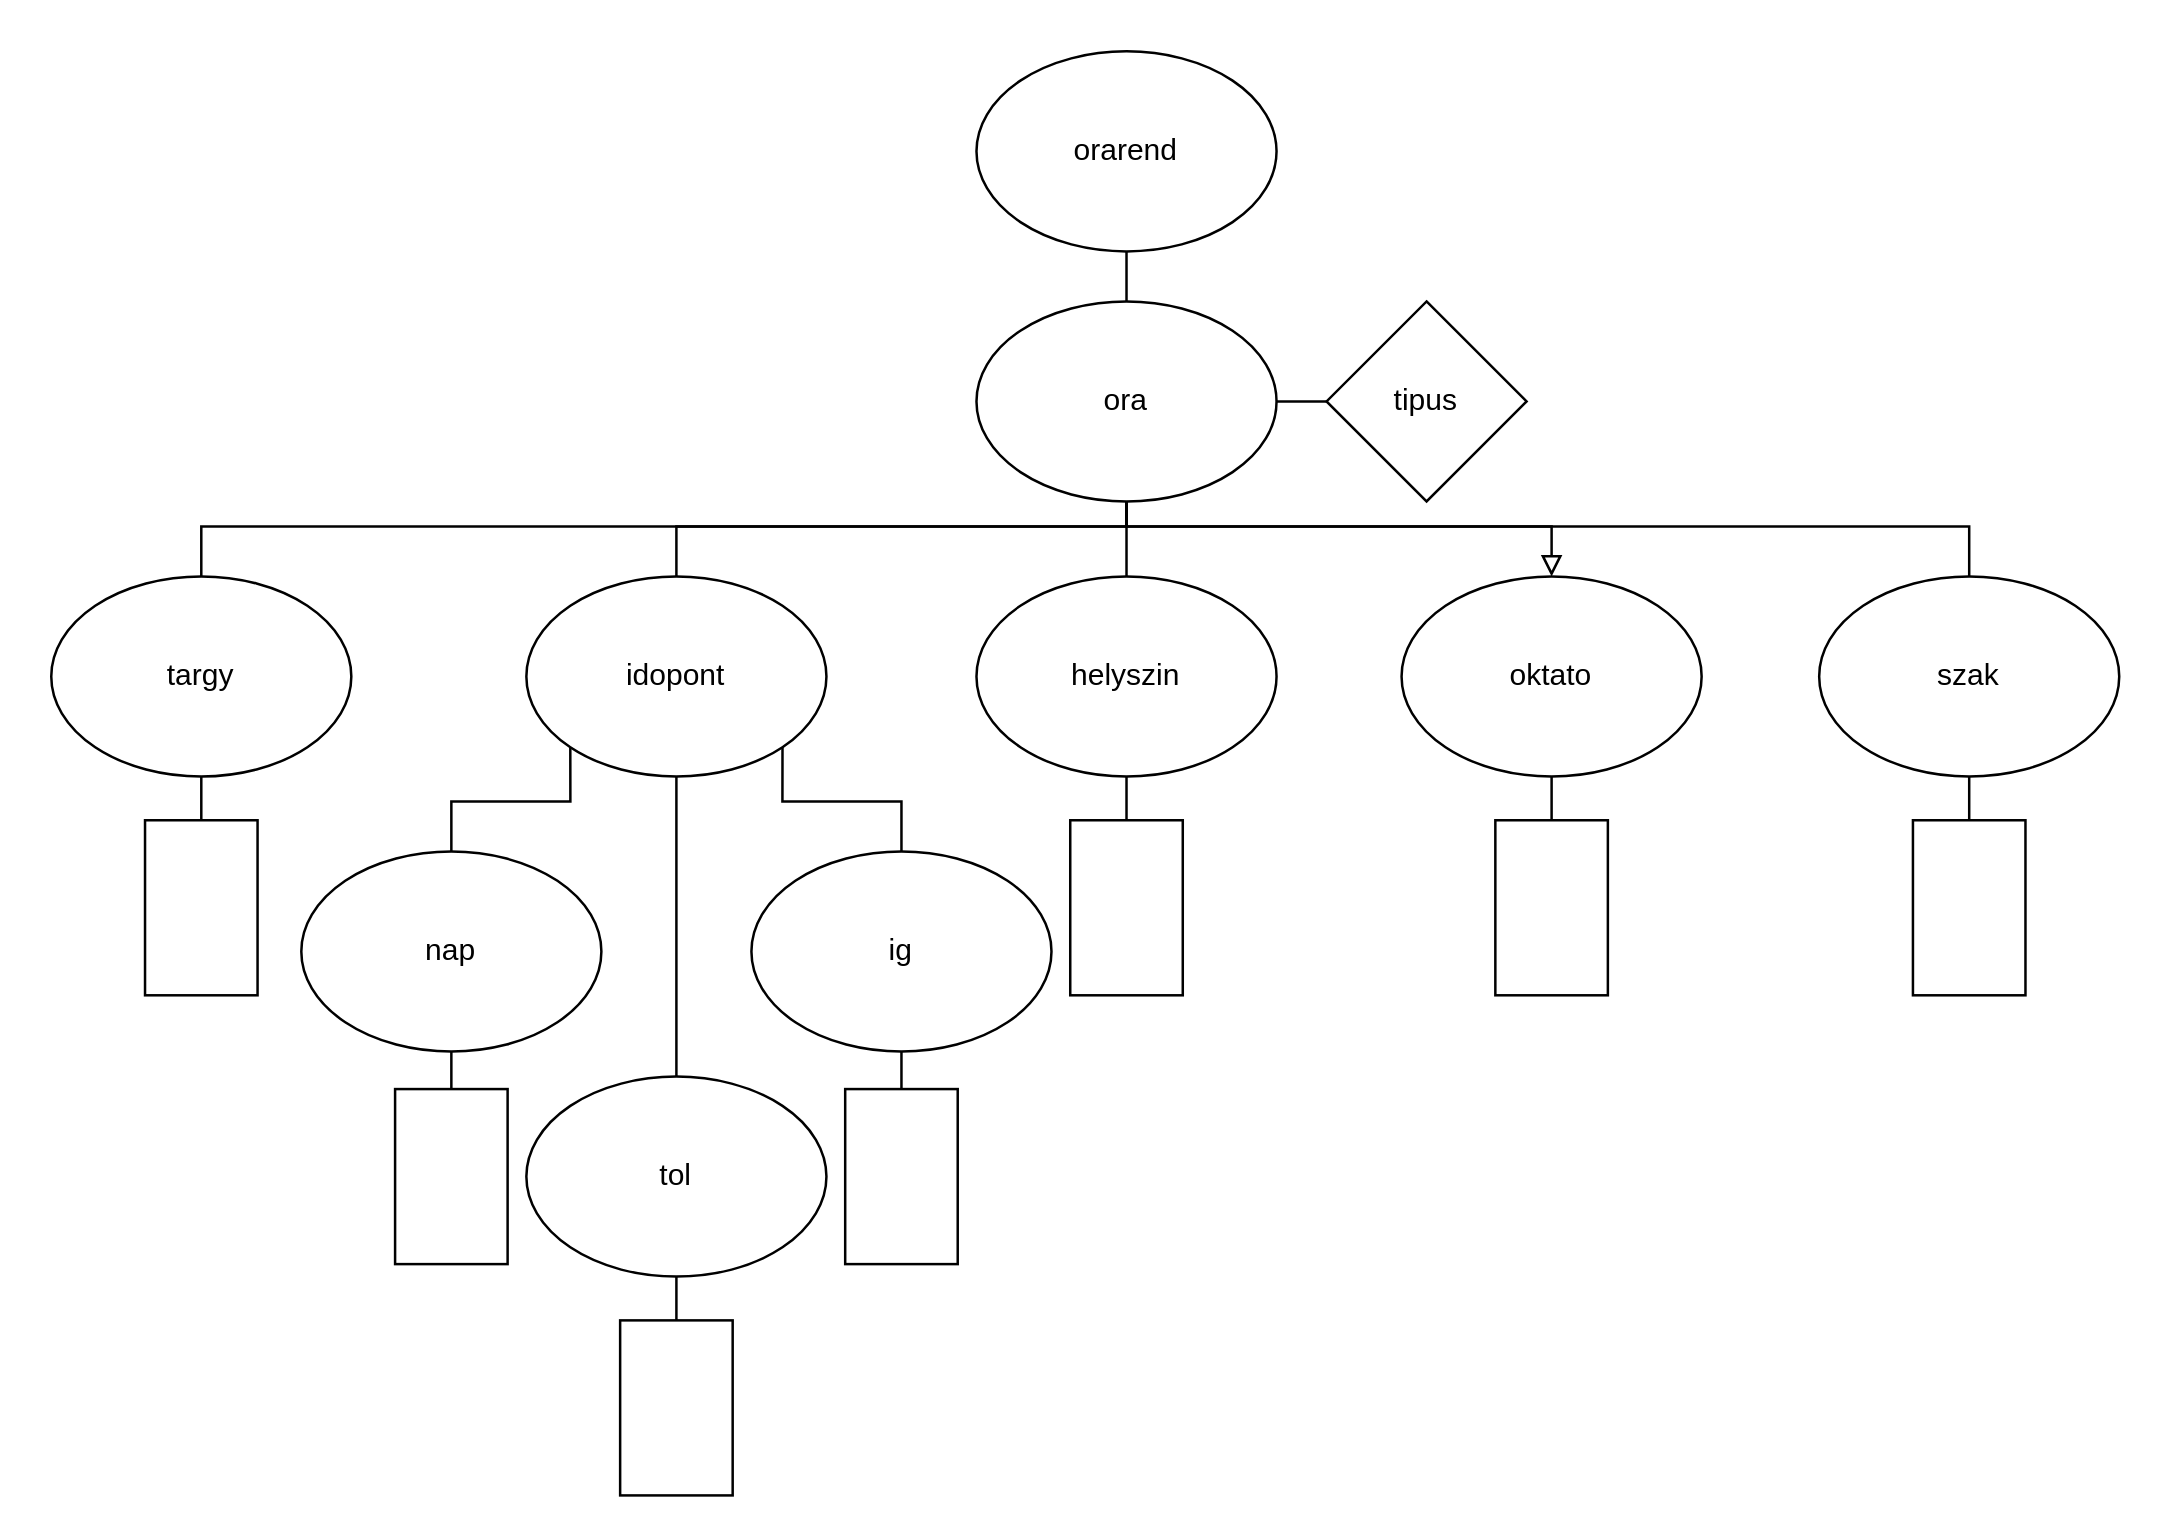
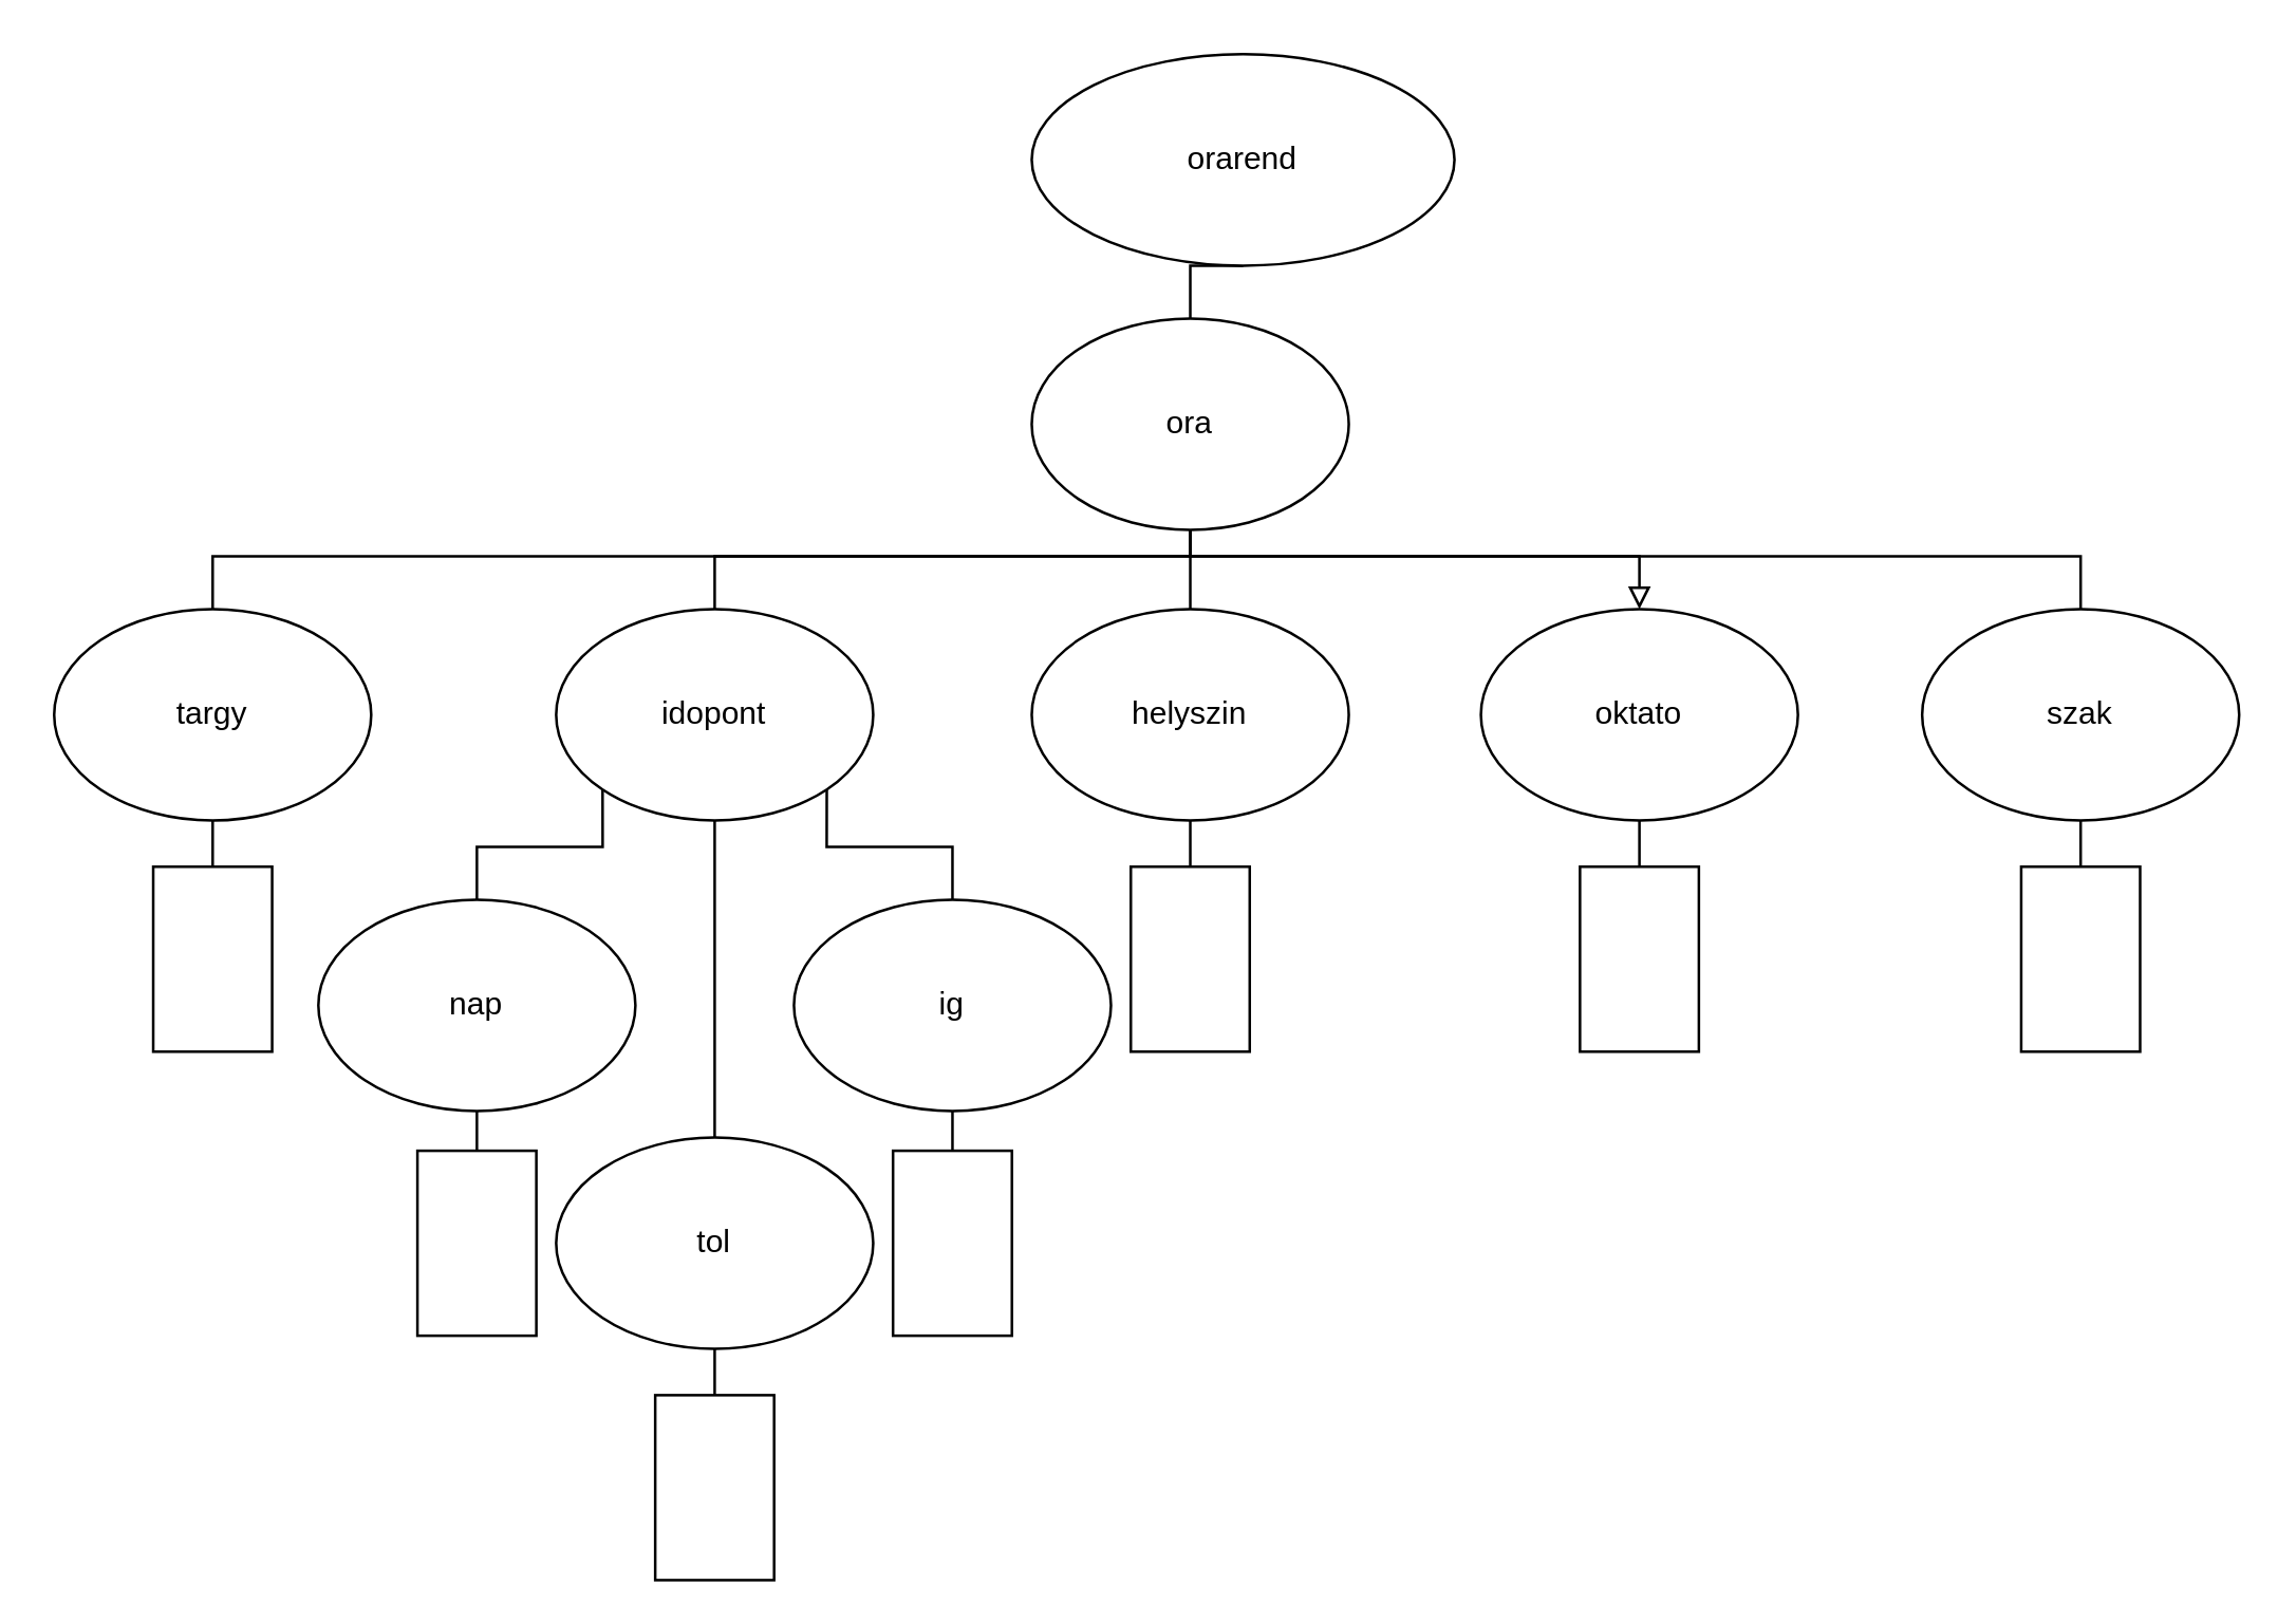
  <mxCell id="0" />
  <mxCell id="1" parent="0" />
  <mxCell id="2" style="rounded=0;orthogonalLoop=1;jettySize=auto;html=1;exitX=0.5;exitY=1;exitDx=0;exitDy=0;entryX=0.5;entryY=0;entryDx=0;entryDy=0;strokeColor=none;" edge="1" parent="1" source="4" target="11"><mxGeometry relative="1" as="geometry" /></mxCell>
  <mxCell id="3" style="edgeStyle=orthogonalEdgeStyle;rounded=0;orthogonalLoop=1;jettySize=auto;html=1;exitX=0.5;exitY=1;exitDx=0;exitDy=0;strokeWidth=1;endArrow=none;endFill=0;" edge="1" parent="1" source="4"><mxGeometry relative="1" as="geometry"><mxPoint x="450" y="120" as="targetPoint" /></mxGeometry></mxCell>
- <mxCell id="4" value="orarend" style="ellipse;whiteSpace=wrap;html=1;" vertex="1" parent="1"><mxGeometry x="390" y="20" width="120" height="80" as="geometry" /></mxCell>
- <mxCell id="5" style="edgeStyle=orthogonalEdgeStyle;rounded=0;orthogonalLoop=1;jettySize=auto;html=1;exitX=1;exitY=0.5;exitDx=0;exitDy=0;entryX=0;entryY=0.5;entryDx=0;entryDy=0;endArrow=none;endFill=0;" edge="1" parent="1" source="11" target="14"><mxGeometry relative="1" as="geometry" /></mxCell>
+ <mxCell id="4" value="orarend" style="ellipse;whiteSpace=wrap;html=1;" vertex="1" parent="1"><mxGeometry x="390" y="20" width="160" height="80" as="geometry" /></mxCell>
  <mxCell id="6" style="edgeStyle=orthogonalEdgeStyle;rounded=0;orthogonalLoop=1;jettySize=auto;html=1;exitX=0.5;exitY=1;exitDx=0;exitDy=0;entryX=0.5;entryY=0;entryDx=0;entryDy=0;endArrow=none;endFill=0;" edge="1" parent="1" source="11" target="13"><mxGeometry relative="1" as="geometry"><Array as="points"><mxPoint x="450" y="210" /><mxPoint x="80" y="210" /></Array></mxGeometry></mxCell>
  <mxCell id="7" style="edgeStyle=orthogonalEdgeStyle;rounded=0;orthogonalLoop=1;jettySize=auto;html=1;exitX=0.5;exitY=1;exitDx=0;exitDy=0;entryX=0.5;entryY=0;entryDx=0;entryDy=0;endArrow=none;endFill=0;" edge="1" parent="1" source="11" target="18"><mxGeometry relative="1" as="geometry"><Array as="points"><mxPoint x="450" y="210" /><mxPoint x="270" y="210" /></Array></mxGeometry></mxCell>
  <mxCell id="8" style="edgeStyle=orthogonalEdgeStyle;rounded=0;orthogonalLoop=1;jettySize=auto;html=1;exitX=0.5;exitY=1;exitDx=0;exitDy=0;entryX=0.5;entryY=0;entryDx=0;entryDy=0;endArrow=none;endFill=0;" edge="1" parent="1" source="11" target="20"><mxGeometry relative="1" as="geometry" /></mxCell>
  <mxCell id="9" style="edgeStyle=orthogonalEdgeStyle;rounded=0;orthogonalLoop=1;jettySize=auto;html=1;exitX=0.5;exitY=1;exitDx=0;exitDy=0;entryX=0.5;entryY=0;entryDx=0;entryDy=0;endArrow=block;endFill=0;" edge="1" parent="1" source="11" target="22"><mxGeometry relative="1" as="geometry"><Array as="points"><mxPoint x="450" y="210" /><mxPoint x="620" y="210" /></Array></mxGeometry></mxCell>
  <mxCell id="10" style="edgeStyle=orthogonalEdgeStyle;rounded=0;orthogonalLoop=1;jettySize=auto;html=1;exitX=0.5;exitY=1;exitDx=0;exitDy=0;entryX=0.5;entryY=0;entryDx=0;entryDy=0;endArrow=none;endFill=0;" edge="1" parent="1" source="11" target="24"><mxGeometry relative="1" as="geometry"><Array as="points"><mxPoint x="450" y="210" /><mxPoint x="787" y="210" /></Array></mxGeometry></mxCell>
  <mxCell id="11" value="ora" style="ellipse;whiteSpace=wrap;html=1;" vertex="1" parent="1"><mxGeometry x="390" y="120" width="120" height="80" as="geometry" /></mxCell>
  <mxCell id="12" style="edgeStyle=orthogonalEdgeStyle;rounded=0;orthogonalLoop=1;jettySize=auto;html=1;exitX=0.5;exitY=1;exitDx=0;exitDy=0;entryX=1;entryY=0.5;entryDx=0;entryDy=0;endArrow=none;endFill=0;" edge="1" parent="1" source="13" target="31"><mxGeometry relative="1" as="geometry" /></mxCell>
  <mxCell id="13" value="targy" style="ellipse;whiteSpace=wrap;html=1;" vertex="1" parent="1"><mxGeometry y="230" width="120" height="80" as="geometry" x="20" /></mxCell>
- <mxCell id="14" value="tipus" style="rhombus;whiteSpace=wrap;html=1;" vertex="1" parent="1"><mxGeometry x="530" y="120" width="80" height="80" as="geometry" /></mxCell>
  <mxCell id="15" style="edgeStyle=orthogonalEdgeStyle;rounded=0;orthogonalLoop=1;jettySize=auto;html=1;exitX=0;exitY=1;exitDx=0;exitDy=0;entryX=0.5;entryY=0;entryDx=0;entryDy=0;endArrow=none;endFill=0;" edge="1" parent="1" source="18" target="26"><mxGeometry relative="1" as="geometry"><Array as="points"><mxPoint x="228" y="320" /><mxPoint x="180" y="320" /></Array></mxGeometry></mxCell>
  <mxCell id="16" style="edgeStyle=orthogonalEdgeStyle;rounded=0;orthogonalLoop=1;jettySize=auto;html=1;exitX=0.5;exitY=1;exitDx=0;exitDy=0;entryX=0.5;entryY=0;entryDx=0;entryDy=0;endArrow=none;endFill=0;" edge="1" parent="1" source="18" target="28"><mxGeometry relative="1" as="geometry" /></mxCell>
  <mxCell id="17" style="edgeStyle=orthogonalEdgeStyle;rounded=0;orthogonalLoop=1;jettySize=auto;html=1;exitX=1;exitY=1;exitDx=0;exitDy=0;entryX=0.5;entryY=0;entryDx=0;entryDy=0;endArrow=none;endFill=0;" edge="1" parent="1" source="18" target="30"><mxGeometry relative="1" as="geometry"><Array as="points"><mxPoint x="312" y="320" /><mxPoint x="360" y="320" /></Array></mxGeometry></mxCell>
  <mxCell id="18" value="idopont" style="ellipse;whiteSpace=wrap;html=1;" vertex="1" parent="1"><mxGeometry x="210" y="230" width="120" height="80" as="geometry" /></mxCell>
  <mxCell id="19" style="edgeStyle=orthogonalEdgeStyle;rounded=0;orthogonalLoop=1;jettySize=auto;html=1;exitX=0.5;exitY=1;exitDx=0;exitDy=0;entryX=1;entryY=0.5;entryDx=0;entryDy=0;endArrow=none;endFill=0;" edge="1" parent="1" source="20" target="36"><mxGeometry relative="1" as="geometry" /></mxCell>
  <mxCell id="20" value="helyszin" style="ellipse;whiteSpace=wrap;html=1;" vertex="1" parent="1"><mxGeometry x="390" y="230" width="120" height="80" as="geometry" /></mxCell>
  <mxCell id="21" style="edgeStyle=orthogonalEdgeStyle;rounded=0;orthogonalLoop=1;jettySize=auto;html=1;exitX=0.5;exitY=1;exitDx=0;exitDy=0;endArrow=none;endFill=0;" edge="1" parent="1" source="22" target="37"><mxGeometry relative="1" as="geometry" /></mxCell>
  <mxCell id="22" value="oktato" style="ellipse;whiteSpace=wrap;html=1;" vertex="1" parent="1"><mxGeometry x="560" y="230" width="120" height="80" as="geometry" /></mxCell>
  <mxCell id="23" style="edgeStyle=orthogonalEdgeStyle;rounded=0;orthogonalLoop=1;jettySize=auto;html=1;exitX=0.5;exitY=1;exitDx=0;exitDy=0;entryX=1;entryY=0.5;entryDx=0;entryDy=0;endArrow=none;endFill=0;" edge="1" parent="1" source="24" target="38"><mxGeometry relative="1" as="geometry" /></mxCell>
  <mxCell id="24" value="szak" style="ellipse;whiteSpace=wrap;html=1;" vertex="1" parent="1"><mxGeometry x="727" y="230" width="120" height="80" as="geometry" /></mxCell>
  <mxCell id="25" style="edgeStyle=orthogonalEdgeStyle;rounded=0;orthogonalLoop=1;jettySize=auto;html=1;exitX=0.5;exitY=1;exitDx=0;exitDy=0;entryX=1;entryY=0.5;entryDx=0;entryDy=0;endArrow=none;endFill=0;" edge="1" parent="1" source="26" target="33"><mxGeometry relative="1" as="geometry" /></mxCell>
  <mxCell id="26" value="nap" style="ellipse;whiteSpace=wrap;html=1;" vertex="1" parent="1"><mxGeometry x="120" y="340" width="120" height="80" as="geometry" /></mxCell>
  <mxCell id="27" style="edgeStyle=orthogonalEdgeStyle;rounded=0;orthogonalLoop=1;jettySize=auto;html=1;exitX=0.5;exitY=1;exitDx=0;exitDy=0;entryX=1;entryY=0.5;entryDx=0;entryDy=0;endArrow=none;endFill=0;" edge="1" parent="1" source="28" target="34"><mxGeometry relative="1" as="geometry" /></mxCell>
  <mxCell id="28" value="tol" style="ellipse;whiteSpace=wrap;html=1;" vertex="1" parent="1"><mxGeometry x="210" y="430" width="120" height="80" as="geometry" /></mxCell>
  <mxCell id="29" style="edgeStyle=orthogonalEdgeStyle;rounded=0;orthogonalLoop=1;jettySize=auto;html=1;exitX=0.5;exitY=1;exitDx=0;exitDy=0;entryX=1;entryY=0.5;entryDx=0;entryDy=0;endArrow=none;endFill=0;" edge="1" parent="1" source="30" target="35"><mxGeometry relative="1" as="geometry" /></mxCell>
  <mxCell id="30" value="ig" style="ellipse;whiteSpace=wrap;html=1;" vertex="1" parent="1"><mxGeometry x="300" y="340" width="120" height="80" as="geometry" /></mxCell>
  <mxCell id="31" value="" style="rounded=0;whiteSpace=wrap;html=1;rotation=-90;" vertex="1" parent="1"><mxGeometry x="45" y="340" width="70" height="45" as="geometry" /></mxCell>
  <mxCell id="32" style="edgeStyle=orthogonalEdgeStyle;rounded=0;orthogonalLoop=1;jettySize=auto;html=1;exitX=0;exitY=0.5;exitDx=0;exitDy=0;" edge="1" parent="1" source="31" target="31"><mxGeometry relative="1" as="geometry" /></mxCell>
  <mxCell id="33" value="" style="rounded=0;whiteSpace=wrap;html=1;rotation=-90;" vertex="1" parent="1"><mxGeometry x="145" y="447.5" width="70" height="45" as="geometry" /></mxCell>
  <mxCell id="34" value="" style="rounded=0;whiteSpace=wrap;html=1;rotation=-90;" vertex="1" parent="1"><mxGeometry x="235" y="540" width="70" height="45" as="geometry" /></mxCell>
  <mxCell id="35" value="" style="rounded=0;whiteSpace=wrap;html=1;rotation=-90;" vertex="1" parent="1"><mxGeometry x="325" y="447.5" width="70" height="45" as="geometry" /></mxCell>
  <mxCell id="36" value="" style="rounded=0;whiteSpace=wrap;html=1;rotation=-90;" vertex="1" parent="1"><mxGeometry x="415" y="340" width="70" height="45" as="geometry" /></mxCell>
  <mxCell id="37" value="" style="rounded=0;whiteSpace=wrap;html=1;rotation=-90;" vertex="1" parent="1"><mxGeometry x="585" y="340" width="70" height="45" as="geometry" /></mxCell>
  <mxCell id="38" value="" style="rounded=0;whiteSpace=wrap;html=1;rotation=-90;" vertex="1" parent="1"><mxGeometry x="752" y="340" width="70" height="45" as="geometry" /></mxCell>
